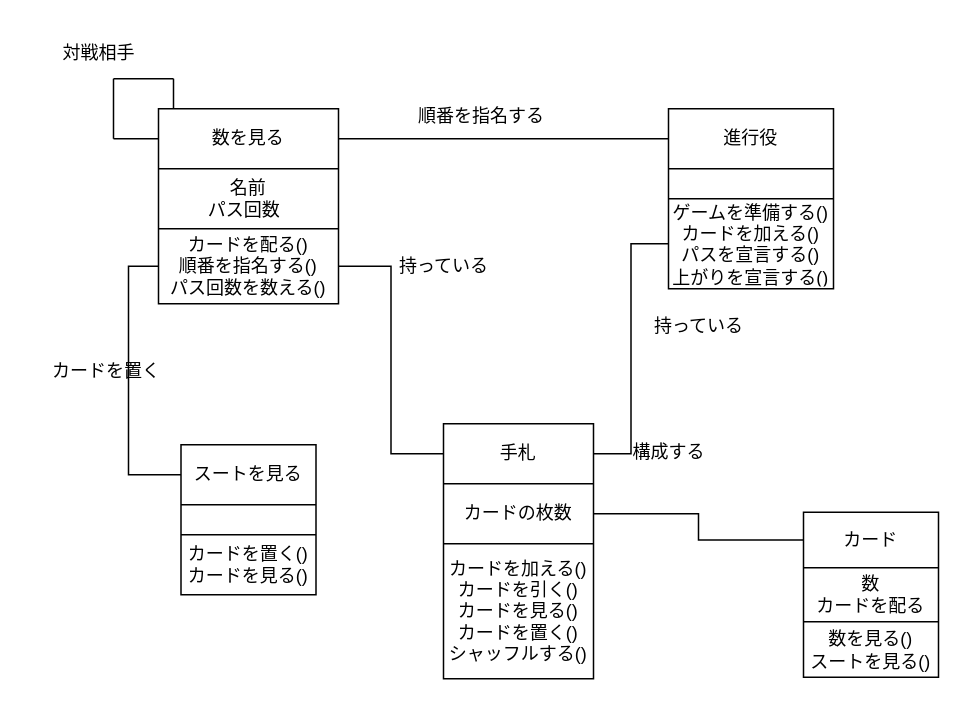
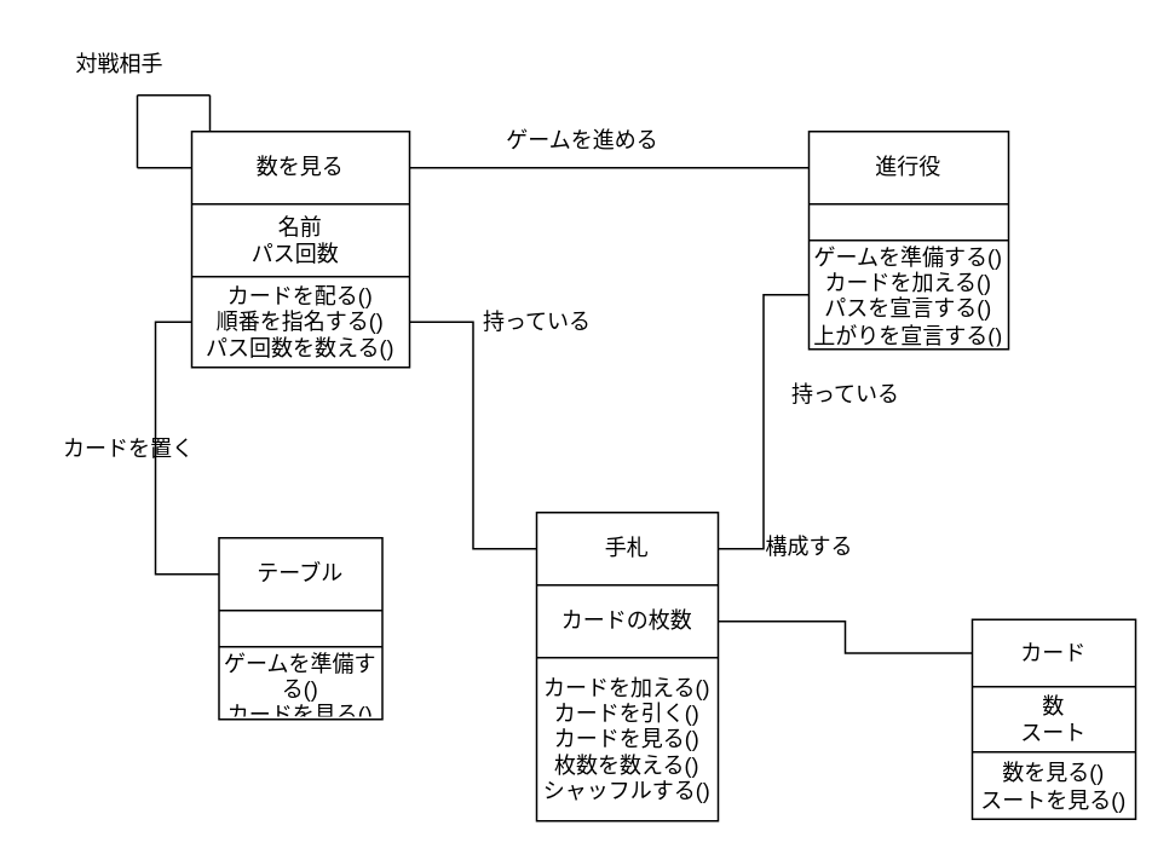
  <mxCell id="0" />
  <mxCell id="1" parent="0" />
  <mxCell id="2" value="" style="shape=table;startSize=0;container=1;collapsible=0;childLayout=tableLayout;" vertex="1" parent="1"><mxGeometry x="105" y="72" width="120" height="130" as="geometry" /></mxCell>
  <mxCell id="3" value="" style="shape=tableRow;horizontal=0;startSize=0;swimlaneHead=0;swimlaneBody=0;strokeColor=inherit;top=0;left=0;bottom=0;right=0;collapsible=0;dropTarget=0;fillColor=none;points=[[0,0.5],[1,0.5]];portConstraint=eastwest;" vertex="1" parent="2"><mxGeometry width="120" height="40" as="geometry" /></mxCell>
  <mxCell id="4" value="数を見る" style="shape=partialRectangle;html=1;whiteSpace=wrap;connectable=0;strokeColor=inherit;overflow=hidden;fillColor=none;top=0;left=0;bottom=0;right=0;pointerEvents=1;" vertex="1" parent="3"><mxGeometry width="120" height="40" as="geometry"><mxRectangle width="120" height="40" as="alternateBounds" /></mxGeometry></mxCell>
  <mxCell id="5" value="" style="shape=tableRow;horizontal=0;startSize=0;swimlaneHead=0;swimlaneBody=0;strokeColor=inherit;top=0;left=0;bottom=0;right=0;collapsible=0;dropTarget=0;fillColor=none;points=[[0,0.5],[1,0.5]];portConstraint=eastwest;" vertex="1" parent="2"><mxGeometry y="40" width="120" height="40" as="geometry" /></mxCell>
  <mxCell id="6" value="名前&lt;div&gt;パス回数&lt;span style=&quot;white-space: pre;&quot;&gt;&#09;&lt;/span&gt;&lt;/div&gt;" style="shape=partialRectangle;html=1;whiteSpace=wrap;connectable=0;strokeColor=inherit;overflow=hidden;fillColor=none;top=0;left=0;bottom=0;right=0;pointerEvents=1;" vertex="1" parent="5"><mxGeometry width="120" height="40" as="geometry"><mxRectangle width="120" height="40" as="alternateBounds" /></mxGeometry></mxCell>
  <mxCell id="7" value="" style="shape=tableRow;horizontal=0;startSize=0;swimlaneHead=0;swimlaneBody=0;strokeColor=inherit;top=0;left=0;bottom=0;right=0;collapsible=0;dropTarget=0;fillColor=none;points=[[0,0.5],[1,0.5]];portConstraint=eastwest;" vertex="1" parent="2"><mxGeometry y="80" width="120" height="50" as="geometry" /></mxCell>
  <mxCell id="8" value="カードを配る()&lt;div&gt;順番を指名する()&lt;/div&gt;&lt;div&gt;パス回数を数える()&lt;/div&gt;" style="shape=partialRectangle;html=1;whiteSpace=wrap;connectable=0;strokeColor=inherit;overflow=hidden;fillColor=none;top=0;left=0;bottom=0;right=0;pointerEvents=1;" vertex="1" parent="7"><mxGeometry width="120" height="50" as="geometry"><mxRectangle width="120" height="50" as="alternateBounds" /></mxGeometry></mxCell>
  <mxCell id="9" value="" style="shape=table;startSize=0;container=1;collapsible=0;childLayout=tableLayout;" vertex="1" parent="1"><mxGeometry x="445" y="72" width="110" height="120" as="geometry" /></mxCell>
  <mxCell id="10" value="" style="shape=tableRow;horizontal=0;startSize=0;swimlaneHead=0;swimlaneBody=0;strokeColor=inherit;top=0;left=0;bottom=0;right=0;collapsible=0;dropTarget=0;fillColor=none;points=[[0,0.5],[1,0.5]];portConstraint=eastwest;" vertex="1" parent="9"><mxGeometry width="110" height="40" as="geometry" /></mxCell>
  <mxCell id="11" value="進行役" style="shape=partialRectangle;html=1;whiteSpace=wrap;connectable=0;strokeColor=inherit;overflow=hidden;fillColor=none;top=0;left=0;bottom=0;right=0;pointerEvents=1;" vertex="1" parent="10"><mxGeometry width="110" height="40" as="geometry"><mxRectangle width="110" height="40" as="alternateBounds" /></mxGeometry></mxCell>
  <mxCell id="12" value="" style="shape=tableRow;horizontal=0;startSize=0;swimlaneHead=0;swimlaneBody=0;strokeColor=inherit;top=0;left=0;bottom=0;right=0;collapsible=0;dropTarget=0;fillColor=none;points=[[0,0.5],[1,0.5]];portConstraint=eastwest;" vertex="1" parent="9"><mxGeometry y="40" width="110" height="20" as="geometry" /></mxCell>
  <mxCell id="13" value="" style="shape=partialRectangle;html=1;whiteSpace=wrap;connectable=0;strokeColor=inherit;overflow=hidden;fillColor=none;top=0;left=0;bottom=0;right=0;pointerEvents=1;" vertex="1" parent="12"><mxGeometry width="110" height="20" as="geometry"><mxRectangle width="110" height="20" as="alternateBounds" /></mxGeometry></mxCell>
  <mxCell id="14" value="" style="shape=tableRow;horizontal=0;startSize=0;swimlaneHead=0;swimlaneBody=0;strokeColor=inherit;top=0;left=0;bottom=0;right=0;collapsible=0;dropTarget=0;fillColor=none;points=[[0,0.5],[1,0.5]];portConstraint=eastwest;" vertex="1" parent="9"><mxGeometry y="60" width="110" height="60" as="geometry" /></mxCell>
  <mxCell id="15" value="&lt;div&gt;ゲームを準備する()&lt;/div&gt;カードを加える()&lt;div&gt;パスを宣言する()&lt;/div&gt;&lt;div&gt;上がりを宣言する()&lt;br&gt;&lt;/div&gt;" style="shape=partialRectangle;html=1;whiteSpace=wrap;connectable=0;strokeColor=inherit;overflow=hidden;fillColor=none;top=0;left=0;bottom=0;right=0;pointerEvents=1;" vertex="1" parent="14"><mxGeometry width="110" height="60" as="geometry"><mxRectangle width="110" height="60" as="alternateBounds" /></mxGeometry></mxCell>
  <mxCell id="16" value="" style="shape=table;startSize=0;container=1;collapsible=0;childLayout=tableLayout;" vertex="1" parent="1"><mxGeometry x="120" y="296" width="90" height="100" as="geometry" /></mxCell>
  <mxCell id="17" value="" style="shape=tableRow;horizontal=0;startSize=0;swimlaneHead=0;swimlaneBody=0;strokeColor=inherit;top=0;left=0;bottom=0;right=0;collapsible=0;dropTarget=0;fillColor=none;points=[[0,0.5],[1,0.5]];portConstraint=eastwest;" vertex="1" parent="16"><mxGeometry width="90" height="40" as="geometry" /></mxCell>
- <mxCell id="18" value="スートを見る" style="shape=partialRectangle;html=1;whiteSpace=wrap;connectable=0;strokeColor=inherit;overflow=hidden;fillColor=none;top=0;left=0;bottom=0;right=0;pointerEvents=1;" vertex="1" parent="17"><mxGeometry width="90" height="40" as="geometry"><mxRectangle width="90" height="40" as="alternateBounds" /></mxGeometry></mxCell>
+ <mxCell id="18" value="テーブル" style="shape=partialRectangle;html=1;whiteSpace=wrap;connectable=0;strokeColor=inherit;overflow=hidden;fillColor=none;top=0;left=0;bottom=0;right=0;pointerEvents=1;" vertex="1" parent="17"><mxGeometry width="90" height="40" as="geometry"><mxRectangle width="90" height="40" as="alternateBounds" /></mxGeometry></mxCell>
  <mxCell id="19" value="" style="shape=tableRow;horizontal=0;startSize=0;swimlaneHead=0;swimlaneBody=0;strokeColor=inherit;top=0;left=0;bottom=0;right=0;collapsible=0;dropTarget=0;fillColor=none;points=[[0,0.5],[1,0.5]];portConstraint=eastwest;" vertex="1" parent="16"><mxGeometry y="40" width="90" height="20" as="geometry" /></mxCell>
  <mxCell id="20" value="" style="shape=partialRectangle;html=1;whiteSpace=wrap;connectable=0;strokeColor=inherit;overflow=hidden;fillColor=none;top=0;left=0;bottom=0;right=0;pointerEvents=1;" vertex="1" parent="19"><mxGeometry width="90" height="20" as="geometry"><mxRectangle width="90" height="20" as="alternateBounds" /></mxGeometry></mxCell>
  <mxCell id="21" value="" style="shape=tableRow;horizontal=0;startSize=0;swimlaneHead=0;swimlaneBody=0;strokeColor=inherit;top=0;left=0;bottom=0;right=0;collapsible=0;dropTarget=0;fillColor=none;points=[[0,0.5],[1,0.5]];portConstraint=eastwest;" vertex="1" parent="16"><mxGeometry y="60" width="90" height="40" as="geometry" /></mxCell>
- <mxCell id="22" value="カードを置く()&lt;div&gt;カードを見る()&lt;br&gt;&lt;/div&gt;" style="shape=partialRectangle;html=1;whiteSpace=wrap;connectable=0;strokeColor=inherit;overflow=hidden;fillColor=none;top=0;left=0;bottom=0;right=0;pointerEvents=1;" vertex="1" parent="21"><mxGeometry width="90" height="40" as="geometry"><mxRectangle width="90" height="40" as="alternateBounds" /></mxGeometry></mxCell>
+ <mxCell id="22" value="ゲームを準備する()&lt;div&gt;カードを見る()&lt;br&gt;&lt;/div&gt;" style="shape=partialRectangle;html=1;whiteSpace=wrap;connectable=0;strokeColor=inherit;overflow=hidden;fillColor=none;top=0;left=0;bottom=0;right=0;pointerEvents=1;" vertex="1" parent="21"><mxGeometry width="90" height="40" as="geometry"><mxRectangle width="90" height="40" as="alternateBounds" /></mxGeometry></mxCell>
  <mxCell id="23" value="" style="shape=table;startSize=0;container=1;collapsible=0;childLayout=tableLayout;" vertex="1" parent="1"><mxGeometry x="295" y="282" width="100" height="170" as="geometry" /></mxCell>
  <mxCell id="24" value="" style="shape=tableRow;horizontal=0;startSize=0;swimlaneHead=0;swimlaneBody=0;strokeColor=inherit;top=0;left=0;bottom=0;right=0;collapsible=0;dropTarget=0;fillColor=none;points=[[0,0.5],[1,0.5]];portConstraint=eastwest;" vertex="1" parent="23"><mxGeometry width="100" height="40" as="geometry" /></mxCell>
  <mxCell id="25" value="手札" style="shape=partialRectangle;html=1;whiteSpace=wrap;connectable=0;strokeColor=inherit;overflow=hidden;fillColor=none;top=0;left=0;bottom=0;right=0;pointerEvents=1;" vertex="1" parent="24"><mxGeometry width="100" height="40" as="geometry"><mxRectangle width="100" height="40" as="alternateBounds" /></mxGeometry></mxCell>
  <mxCell id="26" value="" style="shape=tableRow;horizontal=0;startSize=0;swimlaneHead=0;swimlaneBody=0;strokeColor=inherit;top=0;left=0;bottom=0;right=0;collapsible=0;dropTarget=0;fillColor=none;points=[[0,0.5],[1,0.5]];portConstraint=eastwest;" vertex="1" parent="23"><mxGeometry y="40" width="100" height="40" as="geometry" /></mxCell>
  <mxCell id="27" value="カードの枚数" style="shape=partialRectangle;html=1;whiteSpace=wrap;connectable=0;strokeColor=inherit;overflow=hidden;fillColor=none;top=0;left=0;bottom=0;right=0;pointerEvents=1;" vertex="1" parent="26"><mxGeometry width="100" height="40" as="geometry"><mxRectangle width="100" height="40" as="alternateBounds" /></mxGeometry></mxCell>
  <mxCell id="28" value="" style="shape=tableRow;horizontal=0;startSize=0;swimlaneHead=0;swimlaneBody=0;strokeColor=inherit;top=0;left=0;bottom=0;right=0;collapsible=0;dropTarget=0;fillColor=none;points=[[0,0.5],[1,0.5]];portConstraint=eastwest;" vertex="1" parent="23"><mxGeometry y="80" width="100" height="90" as="geometry" /></mxCell>
- <mxCell id="29" value="カードを加える()&lt;div&gt;カードを引く()&lt;/div&gt;&lt;div&gt;カードを見る()&lt;/div&gt;&lt;div&gt;カードを置く()&lt;/div&gt;&lt;div&gt;シャッフルする()&lt;/div&gt;" style="shape=partialRectangle;html=1;whiteSpace=wrap;connectable=0;strokeColor=inherit;overflow=hidden;fillColor=none;top=0;left=0;bottom=0;right=0;pointerEvents=1;" vertex="1" parent="28"><mxGeometry width="100" height="90" as="geometry"><mxRectangle width="100" height="90" as="alternateBounds" /></mxGeometry></mxCell>
+ <mxCell id="29" value="カードを加える()&lt;div&gt;カードを引く()&lt;/div&gt;&lt;div&gt;カードを見る()&lt;/div&gt;&lt;div&gt;枚数を数える()&lt;/div&gt;&lt;div&gt;シャッフルする()&lt;/div&gt;" style="shape=partialRectangle;html=1;whiteSpace=wrap;connectable=0;strokeColor=inherit;overflow=hidden;fillColor=none;top=0;left=0;bottom=0;right=0;pointerEvents=1;" vertex="1" parent="28"><mxGeometry width="100" height="90" as="geometry"><mxRectangle width="100" height="90" as="alternateBounds" /></mxGeometry></mxCell>
  <mxCell id="30" value="" style="shape=table;startSize=0;container=1;collapsible=0;childLayout=tableLayout;" vertex="1" parent="1"><mxGeometry x="535" y="341" width="90" height="110" as="geometry" /></mxCell>
  <mxCell id="31" value="" style="shape=tableRow;horizontal=0;startSize=0;swimlaneHead=0;swimlaneBody=0;strokeColor=inherit;top=0;left=0;bottom=0;right=0;collapsible=0;dropTarget=0;fillColor=none;points=[[0,0.5],[1,0.5]];portConstraint=eastwest;" vertex="1" parent="30"><mxGeometry width="90" height="37" as="geometry" /></mxCell>
  <mxCell id="32" value="カード" style="shape=partialRectangle;html=1;whiteSpace=wrap;connectable=0;strokeColor=inherit;overflow=hidden;fillColor=none;top=0;left=0;bottom=0;right=0;pointerEvents=1;" vertex="1" parent="31"><mxGeometry width="90" height="37" as="geometry"><mxRectangle width="90" height="37" as="alternateBounds" /></mxGeometry></mxCell>
  <mxCell id="33" value="" style="shape=tableRow;horizontal=0;startSize=0;swimlaneHead=0;swimlaneBody=0;strokeColor=inherit;top=0;left=0;bottom=0;right=0;collapsible=0;dropTarget=0;fillColor=none;points=[[0,0.5],[1,0.5]];portConstraint=eastwest;" vertex="1" parent="30"><mxGeometry y="37" width="90" height="36" as="geometry" /></mxCell>
- <mxCell id="34" value="数&lt;div&gt;カードを配る&lt;/div&gt;" style="shape=partialRectangle;html=1;whiteSpace=wrap;connectable=0;strokeColor=inherit;overflow=hidden;fillColor=none;top=0;left=0;bottom=0;right=0;pointerEvents=1;" vertex="1" parent="33"><mxGeometry width="90" height="36" as="geometry"><mxRectangle width="90" height="36" as="alternateBounds" /></mxGeometry></mxCell>
+ <mxCell id="34" value="数&lt;div&gt;スート&lt;/div&gt;" style="shape=partialRectangle;html=1;whiteSpace=wrap;connectable=0;strokeColor=inherit;overflow=hidden;fillColor=none;top=0;left=0;bottom=0;right=0;pointerEvents=1;" vertex="1" parent="33"><mxGeometry width="90" height="36" as="geometry"><mxRectangle width="90" height="36" as="alternateBounds" /></mxGeometry></mxCell>
  <mxCell id="35" value="" style="shape=tableRow;horizontal=0;startSize=0;swimlaneHead=0;swimlaneBody=0;strokeColor=inherit;top=0;left=0;bottom=0;right=0;collapsible=0;dropTarget=0;fillColor=none;points=[[0,0.5],[1,0.5]];portConstraint=eastwest;" vertex="1" parent="30"><mxGeometry y="73" width="90" height="37" as="geometry" /></mxCell>
  <mxCell id="36" value="数を見る()&lt;div&gt;スートを見る()&lt;/div&gt;" style="shape=partialRectangle;html=1;whiteSpace=wrap;connectable=0;strokeColor=inherit;overflow=hidden;fillColor=none;top=0;left=0;bottom=0;right=0;pointerEvents=1;" vertex="1" parent="35"><mxGeometry width="90" height="37" as="geometry"><mxRectangle width="90" height="37" as="alternateBounds" /></mxGeometry></mxCell>
  <mxCell id="37" style="edgeStyle=orthogonalEdgeStyle;rounded=0;orthogonalLoop=1;jettySize=auto;html=1;exitX=1;exitY=0.5;exitDx=0;exitDy=0;endArrow=none;endFill=0;" edge="1" parent="1" source="3" target="10"><mxGeometry relative="1" as="geometry" /></mxCell>
  <mxCell id="38" style="edgeStyle=orthogonalEdgeStyle;rounded=0;orthogonalLoop=1;jettySize=auto;html=1;exitX=0;exitY=0.5;exitDx=0;exitDy=0;entryX=0;entryY=0.5;entryDx=0;entryDy=0;endArrow=none;endFill=0;" edge="1" parent="1" source="7" target="17"><mxGeometry relative="1" as="geometry" /></mxCell>
  <mxCell id="39" style="edgeStyle=orthogonalEdgeStyle;rounded=0;orthogonalLoop=1;jettySize=auto;html=1;exitX=1;exitY=0.5;exitDx=0;exitDy=0;endArrow=none;endFill=0;" edge="1" parent="1" source="7" target="24"><mxGeometry relative="1" as="geometry" /></mxCell>
  <mxCell id="40" style="edgeStyle=orthogonalEdgeStyle;rounded=0;orthogonalLoop=1;jettySize=auto;html=1;exitX=0;exitY=0.5;exitDx=0;exitDy=0;endArrow=none;endFill=0;" edge="1" parent="1" source="14" target="24"><mxGeometry relative="1" as="geometry" /></mxCell>
  <mxCell id="41" style="edgeStyle=orthogonalEdgeStyle;rounded=0;orthogonalLoop=1;jettySize=auto;html=1;exitX=1;exitY=0.5;exitDx=0;exitDy=0;endArrow=none;endFill=0;" edge="1" parent="1" source="26" target="31"><mxGeometry relative="1" as="geometry" /></mxCell>
  <mxCell id="42" value="" style="endArrow=none;html=1;rounded=0;" edge="1" parent="1"><mxGeometry width="50" height="50" relative="1" as="geometry"><mxPoint x="75" y="92" as="sourcePoint" /><mxPoint x="105" y="92" as="targetPoint" /></mxGeometry></mxCell>
  <mxCell id="43" value="" style="endArrow=none;html=1;rounded=0;" edge="1" parent="1"><mxGeometry width="50" height="50" relative="1" as="geometry"><mxPoint x="75" y="92" as="sourcePoint" /><mxPoint x="75" y="52" as="targetPoint" /></mxGeometry></mxCell>
  <mxCell id="44" value="" style="endArrow=none;html=1;rounded=0;" edge="1" parent="1"><mxGeometry width="50" height="50" relative="1" as="geometry"><mxPoint x="75" y="52" as="sourcePoint" /><mxPoint x="115" y="52" as="targetPoint" /></mxGeometry></mxCell>
  <mxCell id="45" value="" style="endArrow=none;html=1;rounded=0;" edge="1" parent="1"><mxGeometry width="50" height="50" relative="1" as="geometry"><mxPoint x="115" y="72" as="sourcePoint" /><mxPoint x="115" y="52" as="targetPoint" /></mxGeometry></mxCell>
  <mxCell id="46" value="対戦相手" style="text;html=1;align=center;verticalAlign=middle;resizable=0;points=[];autosize=1;strokeColor=none;fillColor=none;" vertex="1" parent="1"><mxGeometry x="30" y="20" width="70" height="30" as="geometry" /></mxCell>
- <mxCell id="47" value="順番を指名する" style="text;html=1;align=center;verticalAlign=middle;resizable=0;points=[];autosize=1;strokeColor=none;fillColor=none;" vertex="1" parent="1"><mxGeometry x="265" y="62" width="110" height="30" as="geometry" /></mxCell>
+ <mxCell id="47" value="ゲームを進める" style="text;html=1;align=center;verticalAlign=middle;resizable=0;points=[];autosize=1;strokeColor=none;fillColor=none;" vertex="1" parent="1"><mxGeometry x="265" y="62" width="110" height="30" as="geometry" /></mxCell>
  <mxCell id="48" value="カードを置く" style="text;html=1;align=center;verticalAlign=middle;resizable=0;points=[];autosize=1;strokeColor=none;fillColor=none;" vertex="1" parent="1"><mxGeometry x="20" y="232" width="100" height="30" as="geometry" /></mxCell>
  <mxCell id="49" value="持っている" style="text;html=1;align=center;verticalAlign=middle;resizable=0;points=[];autosize=1;strokeColor=none;fillColor=none;" vertex="1" parent="1"><mxGeometry x="255" y="162" width="80" height="30" as="geometry" /></mxCell>
  <mxCell id="50" value="持っている" style="text;html=1;align=center;verticalAlign=middle;resizable=0;points=[];autosize=1;strokeColor=none;fillColor=none;" vertex="1" parent="1"><mxGeometry x="425" y="202" width="80" height="30" as="geometry" /></mxCell>
  <mxCell id="51" value="構成する" style="text;html=1;align=center;verticalAlign=middle;resizable=0;points=[];autosize=1;strokeColor=none;fillColor=none;" vertex="1" parent="1"><mxGeometry x="410" y="286" width="70" height="30" as="geometry" /></mxCell>
